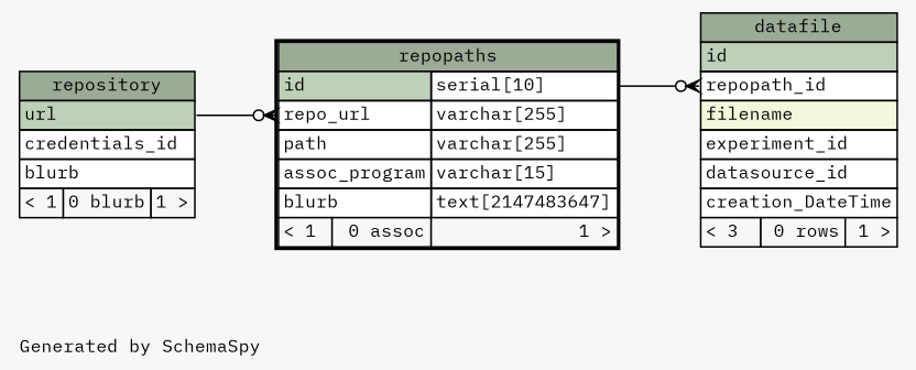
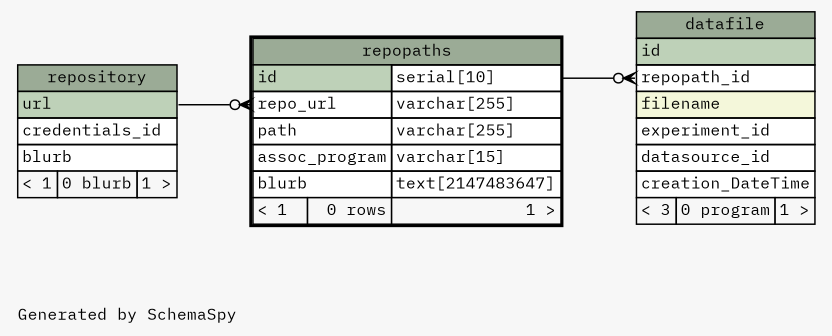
  digraph {
    bgcolor="#f7f7f7"
    fontname="IBM Plex Mono"
    fontsize=11
    label="\nGenerated by SchemaSpy"
    labeljust=l
    nodesep=0.18
    rankdir=RL
    ranksep=0.46
    node [fontname="IBM Plex Mono" fontsize=11 shape=plaintext]
    edge [arrowhead=none arrowsize=0.8 arrowtail=crowodot dir=back fontname="IBM Plex Mono"]
-   n1 [label=<     <TABLE BORDER="0" CELLBORDER="1" CELLSPACING="0" BGCOLOR="#ffffff">       <TR><TD COLSPAN="3" BGCOLOR="#9bab96" ALIGN="CENTER">datafile</TD></TR>       <TR><TD PORT="id" COLSPAN="3" BGCOLOR="#bed1b8" ALIGN="LEFT">id</TD></TR>       <TR><TD PORT="repopath_id" COLSPAN="3" ALIGN="LEFT">repopath_id</TD></TR>       <TR><TD PORT="filename" COLSPAN="3" BGCOLOR="#f4f7da" ALIGN="LEFT">filename</TD></TR>       <TR><TD PORT="experiment_id" COLSPAN="3" ALIGN="LEFT">experiment_id</TD></TR>       <TR><TD PORT="datasource_id" COLSPAN="3" ALIGN="LEFT">datasource_id</TD></TR>       <TR><TD PORT="creation_DateTime" COLSPAN="3" ALIGN="LEFT">creation_DateTime</TD></TR>       <TR><TD ALIGN="LEFT" BGCOLOR="#f7f7f7">&lt; 3</TD><TD ALIGN="RIGHT" BGCOLOR="#f7f7f7">0 rows</TD><TD ALIGN="RIGHT" BGCOLOR="#f7f7f7">1 &gt;</TD></TR>     </TABLE>>]
-   n2 [label=<     <TABLE BORDER="2" CELLBORDER="1" CELLSPACING="0" BGCOLOR="#ffffff">       <TR><TD COLSPAN="3" BGCOLOR="#9bab96" ALIGN="CENTER">repopaths</TD></TR>       <TR><TD PORT="id" COLSPAN="2" BGCOLOR="#bed1b8" ALIGN="LEFT">id</TD><TD PORT="id.type" ALIGN="LEFT">serial[10]</TD></TR>       <TR><TD PORT="repo_url" COLSPAN="2" ALIGN="LEFT">repo_url</TD><TD PORT="repo_url.type" ALIGN="LEFT">varchar[255]</TD></TR>       <TR><TD PORT="path" COLSPAN="2" ALIGN="LEFT">path</TD><TD PORT="path.type" ALIGN="LEFT">varchar[255]</TD></TR>       <TR><TD PORT="assoc_program" COLSPAN="2" ALIGN="LEFT">assoc_program</TD><TD PORT="assoc_program.type" ALIGN="LEFT">varchar[15]</TD></TR>       <TR><TD PORT="blurb" COLSPAN="2" ALIGN="LEFT">blurb</TD><TD PORT="blurb.type" ALIGN="LEFT">text[2147483647]</TD></TR>       <TR><TD ALIGN="LEFT" BGCOLOR="#f7f7f7">&lt; 1</TD><TD ALIGN="RIGHT" BGCOLOR="#f7f7f7">0 assoc</TD><TD ALIGN="RIGHT" BGCOLOR="#f7f7f7">1 &gt;</TD></TR>     </TABLE>>]
+   n1 [label=<     <TABLE BORDER="0" CELLBORDER="1" CELLSPACING="0" BGCOLOR="#ffffff">       <TR><TD COLSPAN="3" BGCOLOR="#9bab96" ALIGN="CENTER">datafile</TD></TR>       <TR><TD PORT="id" COLSPAN="3" BGCOLOR="#bed1b8" ALIGN="LEFT">id</TD></TR>       <TR><TD PORT="repopath_id" COLSPAN="3" ALIGN="LEFT">repopath_id</TD></TR>       <TR><TD PORT="filename" COLSPAN="3" BGCOLOR="#f4f7da" ALIGN="LEFT">filename</TD></TR>       <TR><TD PORT="experiment_id" COLSPAN="3" ALIGN="LEFT">experiment_id</TD></TR>       <TR><TD PORT="datasource_id" COLSPAN="3" ALIGN="LEFT">datasource_id</TD></TR>       <TR><TD PORT="creation_DateTime" COLSPAN="3" ALIGN="LEFT">creation_DateTime</TD></TR>       <TR><TD ALIGN="LEFT" BGCOLOR="#f7f7f7">&lt; 3</TD><TD ALIGN="RIGHT" BGCOLOR="#f7f7f7">0 program</TD><TD ALIGN="RIGHT" BGCOLOR="#f7f7f7">1 &gt;</TD></TR>     </TABLE>>]
+   n2 [label=<     <TABLE BORDER="2" CELLBORDER="1" CELLSPACING="0" BGCOLOR="#ffffff">       <TR><TD COLSPAN="3" BGCOLOR="#9bab96" ALIGN="CENTER">repopaths</TD></TR>       <TR><TD PORT="id" COLSPAN="2" BGCOLOR="#bed1b8" ALIGN="LEFT">id</TD><TD PORT="id.type" ALIGN="LEFT">serial[10]</TD></TR>       <TR><TD PORT="repo_url" COLSPAN="2" ALIGN="LEFT">repo_url</TD><TD PORT="repo_url.type" ALIGN="LEFT">varchar[255]</TD></TR>       <TR><TD PORT="path" COLSPAN="2" ALIGN="LEFT">path</TD><TD PORT="path.type" ALIGN="LEFT">varchar[255]</TD></TR>       <TR><TD PORT="assoc_program" COLSPAN="2" ALIGN="LEFT">assoc_program</TD><TD PORT="assoc_program.type" ALIGN="LEFT">varchar[15]</TD></TR>       <TR><TD PORT="blurb" COLSPAN="2" ALIGN="LEFT">blurb</TD><TD PORT="blurb.type" ALIGN="LEFT">text[2147483647]</TD></TR>       <TR><TD ALIGN="LEFT" BGCOLOR="#f7f7f7">&lt; 1</TD><TD ALIGN="RIGHT" BGCOLOR="#f7f7f7">0 rows</TD><TD ALIGN="RIGHT" BGCOLOR="#f7f7f7">1 &gt;</TD></TR>     </TABLE>>]
    n3 [label=<     <TABLE BORDER="0" CELLBORDER="1" CELLSPACING="0" BGCOLOR="#ffffff">       <TR><TD COLSPAN="3" BGCOLOR="#9bab96" ALIGN="CENTER">repository</TD></TR>       <TR><TD PORT="url" COLSPAN="3" BGCOLOR="#bed1b8" ALIGN="LEFT">url</TD></TR>       <TR><TD PORT="credentials_id" COLSPAN="3" ALIGN="LEFT">credentials_id</TD></TR>       <TR><TD PORT="blurb" COLSPAN="3" ALIGN="LEFT">blurb</TD></TR>       <TR><TD ALIGN="LEFT" BGCOLOR="#f7f7f7">&lt; 1</TD><TD ALIGN="RIGHT" BGCOLOR="#f7f7f7">0 blurb</TD><TD ALIGN="RIGHT" BGCOLOR="#f7f7f7">1 &gt;</TD></TR>     </TABLE>>]
    n1 -> n2 [headport="id.type:e" tailport="repopath_id:w"]
    n2 -> n3 [headport="url:e" tailport="repo_url:w"]
  }
